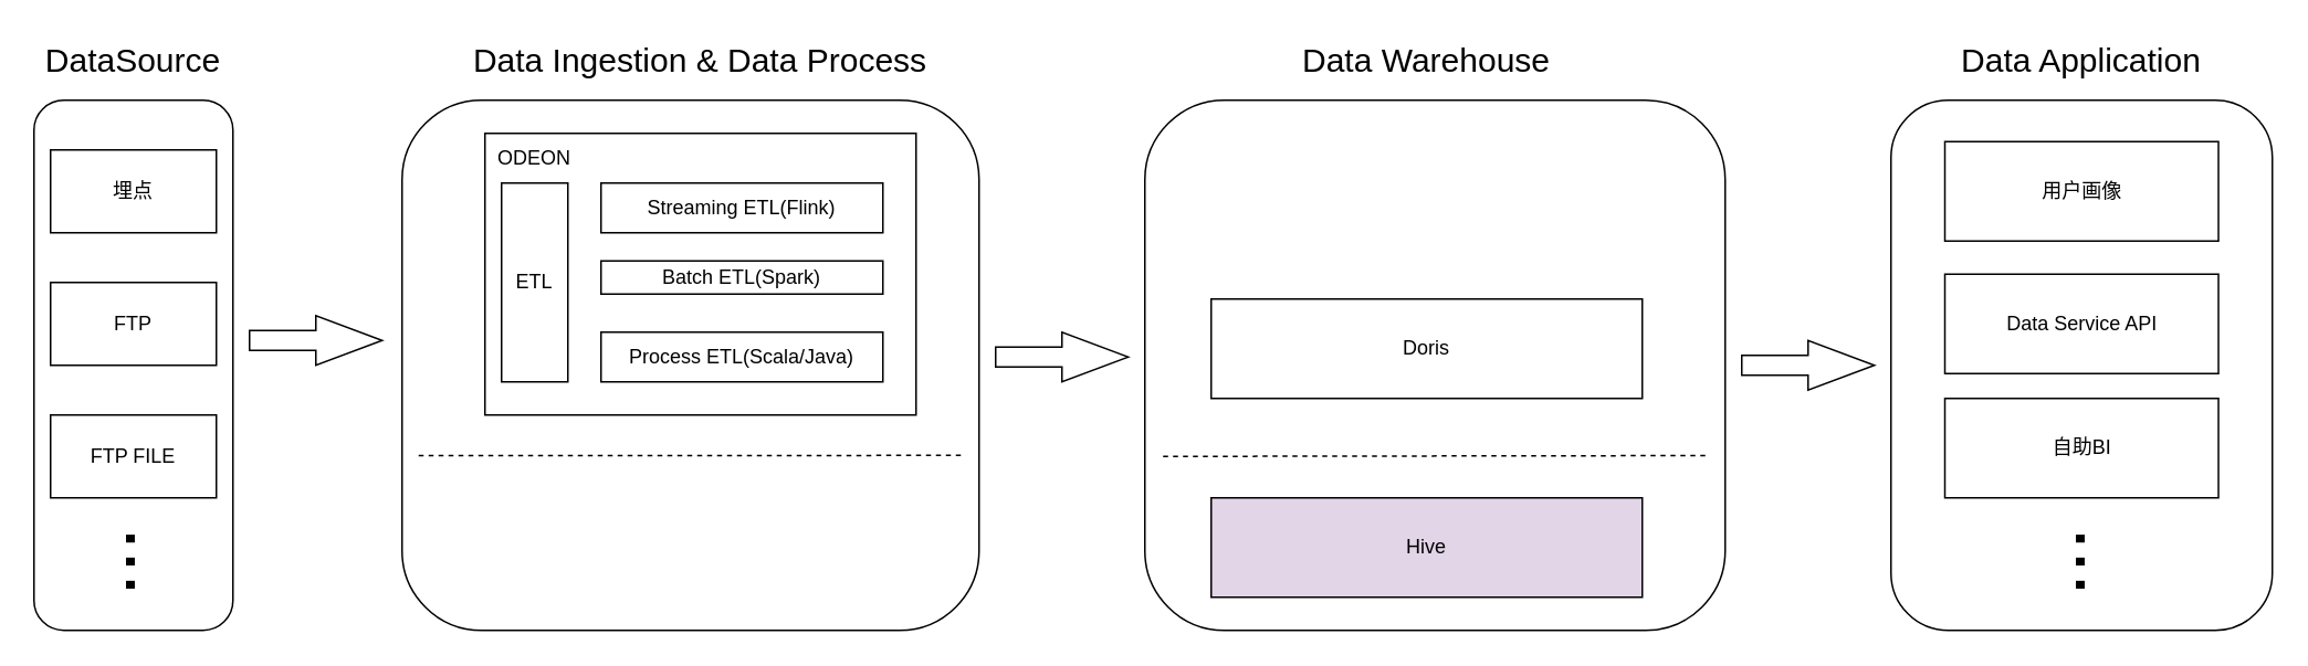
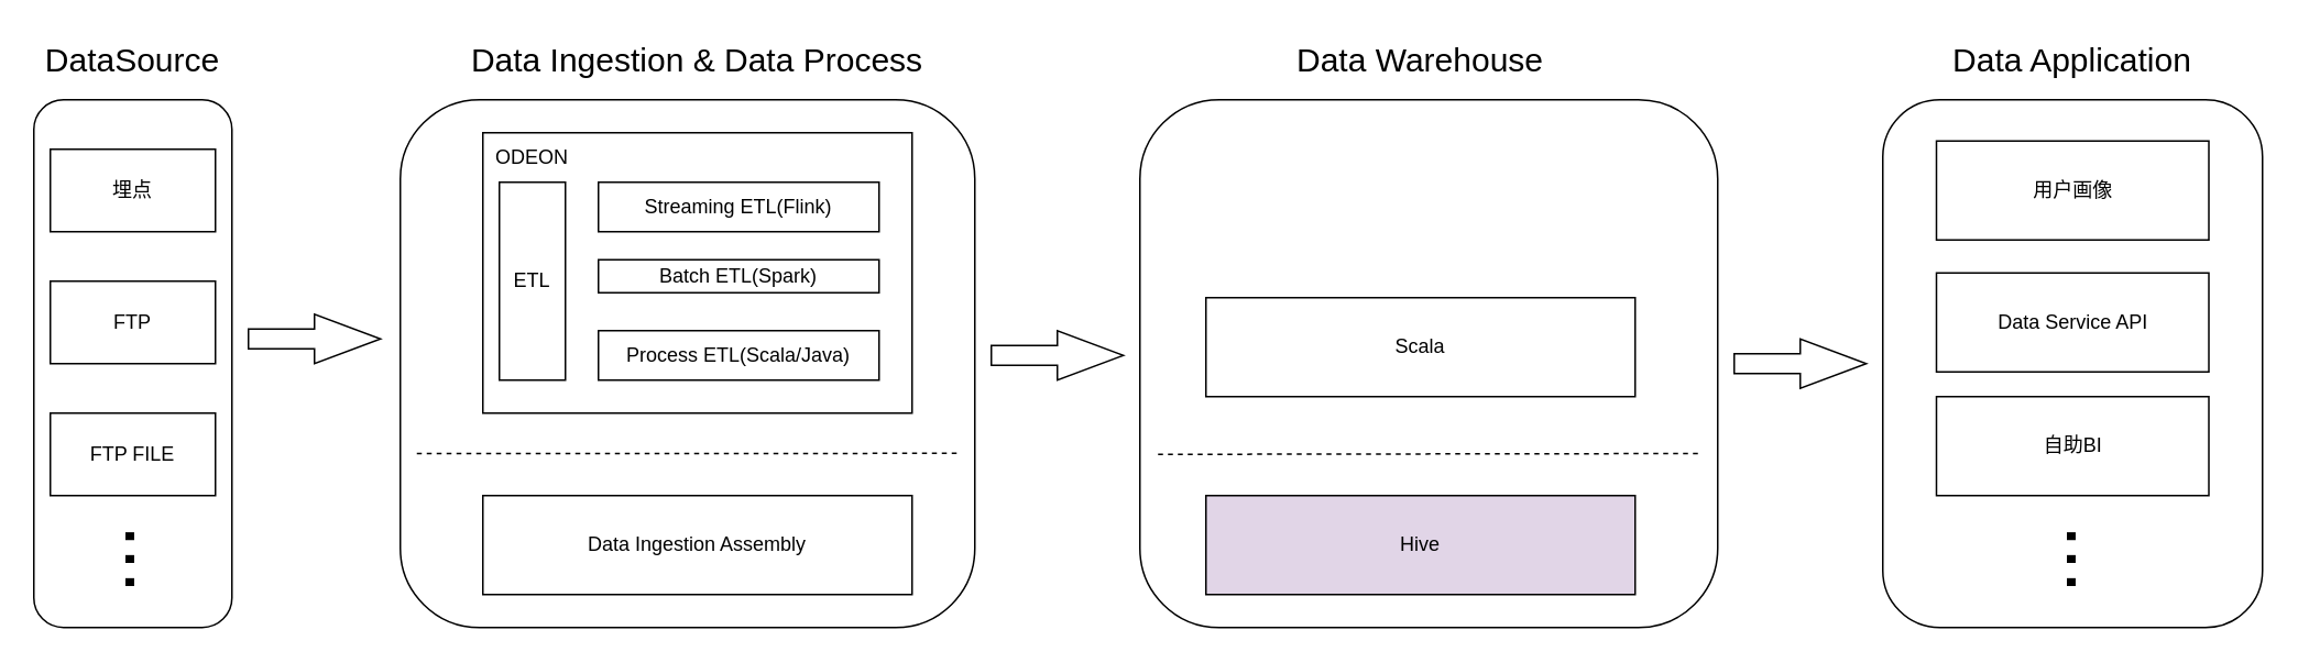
  <mxCell id="0" />
  <mxCell id="1" parent="0" />
  <mxCell id="2" value="" style="rounded=1;whiteSpace=wrap;html=1;" vertex="1" parent="1"><mxGeometry x="20" y="60" width="120" height="320" as="geometry" /></mxCell>
  <mxCell id="3" value="DataSource" style="text;html=1;align=center;verticalAlign=middle;whiteSpace=wrap;rounded=0;fontSize=20;" vertex="1" parent="1"><mxGeometry x="50" y="20" width="60" height="30" as="geometry" /></mxCell>
  <mxCell id="4" value="埋点" style="rounded=0;whiteSpace=wrap;html=1;" vertex="1" parent="1"><mxGeometry x="30" y="90" width="100" height="50" as="geometry" /></mxCell>
  <mxCell id="5" value="FTP" style="rounded=0;whiteSpace=wrap;html=1;" vertex="1" parent="1"><mxGeometry x="30" y="170" width="100" height="50" as="geometry" /></mxCell>
  <mxCell id="6" value="FTP FILE" style="rounded=0;whiteSpace=wrap;html=1;" vertex="1" parent="1"><mxGeometry x="30" y="250" width="100" height="50" as="geometry" /></mxCell>
  <mxCell id="7" value="..." style="text;html=1;align=center;verticalAlign=middle;whiteSpace=wrap;rounded=0;rotation=90;fontSize=50;" vertex="1" parent="1"><mxGeometry x="64" y="324" width="60" height="30" as="geometry" /></mxCell>
  <mxCell id="8" value="" style="rounded=1;whiteSpace=wrap;html=1;" vertex="1" parent="1"><mxGeometry x="242" y="60" width="348" height="320" as="geometry" /></mxCell>
  <mxCell id="9" value="Data Ingestion &amp;amp; Data Process" style="text;html=1;align=center;verticalAlign=middle;whiteSpace=wrap;rounded=0;fontSize=20;" vertex="1" parent="1"><mxGeometry x="240" y="20" width="364" height="30" as="geometry" /></mxCell>
+ <mxCell id="10" value="Data Ingestion Assembly" style="rounded=0;whiteSpace=wrap;html=1;" vertex="1" parent="1"><mxGeometry x="292" y="300" width="260" height="60" as="geometry" /></mxCell>
  <mxCell id="11" value="" style="endArrow=none;dashed=1;html=1;rounded=0;entryX=0.972;entryY=0.67;entryDx=0;entryDy=0;entryPerimeter=0;" edge="1" parent="1" target="8"><mxGeometry width="50" height="50" relative="1" as="geometry"><mxPoint x="252" y="274.5" as="sourcePoint" /><mxPoint x="382" y="274.5" as="targetPoint" /></mxGeometry></mxCell>
  <mxCell id="12" value="" style="rounded=0;whiteSpace=wrap;html=1;" vertex="1" parent="1"><mxGeometry x="292" y="80" width="260" height="170" as="geometry" /></mxCell>
  <mxCell id="13" value="ODEON" style="text;html=1;align=center;verticalAlign=middle;whiteSpace=wrap;rounded=0;" vertex="1" parent="1"><mxGeometry x="292" y="80" width="60" height="30" as="geometry" /></mxCell>
  <mxCell id="14" value="ETL" style="rounded=0;whiteSpace=wrap;html=1;" vertex="1" parent="1"><mxGeometry x="302" y="110" width="40" height="120" as="geometry" /></mxCell>
  <mxCell id="15" value="Batch ETL(Spark)" style="rounded=0;whiteSpace=wrap;html=1;" vertex="1" parent="1"><mxGeometry x="362" y="157" width="170" height="20" as="geometry" /></mxCell>
  <mxCell id="16" value="Process ETL(Scala/Java)" style="rounded=0;whiteSpace=wrap;html=1;" vertex="1" parent="1"><mxGeometry x="362" y="200" width="170" height="30" as="geometry" /></mxCell>
  <mxCell id="17" value="Streaming ETL(Flink&lt;span style=&quot;background-color: initial;&quot;&gt;)&lt;/span&gt;" style="rounded=0;whiteSpace=wrap;html=1;" vertex="1" parent="1"><mxGeometry x="362" y="110" width="170" height="30" as="geometry" /></mxCell>
  <mxCell id="18" value="" style="html=1;shadow=0;dashed=0;align=center;verticalAlign=middle;shape=mxgraph.arrows2.arrow;dy=0.6;dx=40;notch=0;" vertex="1" parent="1"><mxGeometry x="150" y="190" width="80" height="30" as="geometry" /></mxCell>
  <mxCell id="19" value="" style="rounded=1;whiteSpace=wrap;html=1;" vertex="1" parent="1"><mxGeometry x="690" y="60" width="350" height="320" as="geometry" /></mxCell>
  <mxCell id="20" value="Data Warehouse" style="text;html=1;align=center;verticalAlign=middle;whiteSpace=wrap;rounded=0;fontSize=20;" vertex="1" parent="1"><mxGeometry x="765" y="20" width="190" height="30" as="geometry" /></mxCell>
- <mxCell id="21" value="Doris" style="rounded=0;whiteSpace=wrap;html=1;" vertex="1" parent="1"><mxGeometry x="730" y="180" width="260" height="60" as="geometry" /></mxCell>
+ <mxCell id="21" value="Scala" style="rounded=0;whiteSpace=wrap;html=1;" vertex="1" parent="1"><mxGeometry x="730" y="180" width="260" height="60" as="geometry" /></mxCell>
  <mxCell id="22" value="Hive" style="rounded=0;whiteSpace=wrap;html=1;fillColor=#e1d5e7;" vertex="1" parent="1"><mxGeometry x="730" y="300" width="260" height="60" as="geometry" /></mxCell>
  <mxCell id="23" value="" style="html=1;shadow=0;dashed=0;align=center;verticalAlign=middle;shape=mxgraph.arrows2.arrow;dy=0.6;dx=40;notch=0;" vertex="1" parent="1"><mxGeometry x="600" y="200" width="80" height="30" as="geometry" /></mxCell>
  <mxCell id="24" value="" style="rounded=1;whiteSpace=wrap;html=1;" vertex="1" parent="1"><mxGeometry x="1140" y="60" width="230" height="320" as="geometry" /></mxCell>
  <mxCell id="25" value="Data Application" style="text;html=1;align=center;verticalAlign=middle;whiteSpace=wrap;rounded=0;fontSize=20;" vertex="1" parent="1"><mxGeometry x="1170" y="20" width="170" height="30" as="geometry" /></mxCell>
  <mxCell id="26" value="用户画像" style="rounded=0;whiteSpace=wrap;html=1;" vertex="1" parent="1"><mxGeometry x="1172.5" y="85" width="165" height="60" as="geometry" /></mxCell>
  <mxCell id="27" value="Data Service API" style="rounded=0;whiteSpace=wrap;html=1;" vertex="1" parent="1"><mxGeometry x="1172.5" y="165" width="165" height="60" as="geometry" /></mxCell>
  <mxCell id="28" value="" style="endArrow=none;dashed=1;html=1;rounded=0;entryX=0.972;entryY=0.67;entryDx=0;entryDy=0;entryPerimeter=0;" edge="1" parent="1"><mxGeometry width="50" height="50" relative="1" as="geometry"><mxPoint x="701" y="275" as="sourcePoint" /><mxPoint x="1029" y="274.5" as="targetPoint" /></mxGeometry></mxCell>
  <mxCell id="29" value="自助BI" style="rounded=0;whiteSpace=wrap;html=1;" vertex="1" parent="1"><mxGeometry x="1172.5" y="240" width="165" height="60" as="geometry" /></mxCell>
  <mxCell id="30" value="..." style="text;html=1;align=center;verticalAlign=middle;whiteSpace=wrap;rounded=0;rotation=90;fontSize=50;" vertex="1" parent="1"><mxGeometry x="1240" y="324" width="60" height="30" as="geometry" /></mxCell>
  <mxCell id="31" value="" style="html=1;shadow=0;dashed=0;align=center;verticalAlign=middle;shape=mxgraph.arrows2.arrow;dy=0.6;dx=40;notch=0;" vertex="1" parent="1"><mxGeometry x="1050" y="205" width="80" height="30" as="geometry" /></mxCell>
